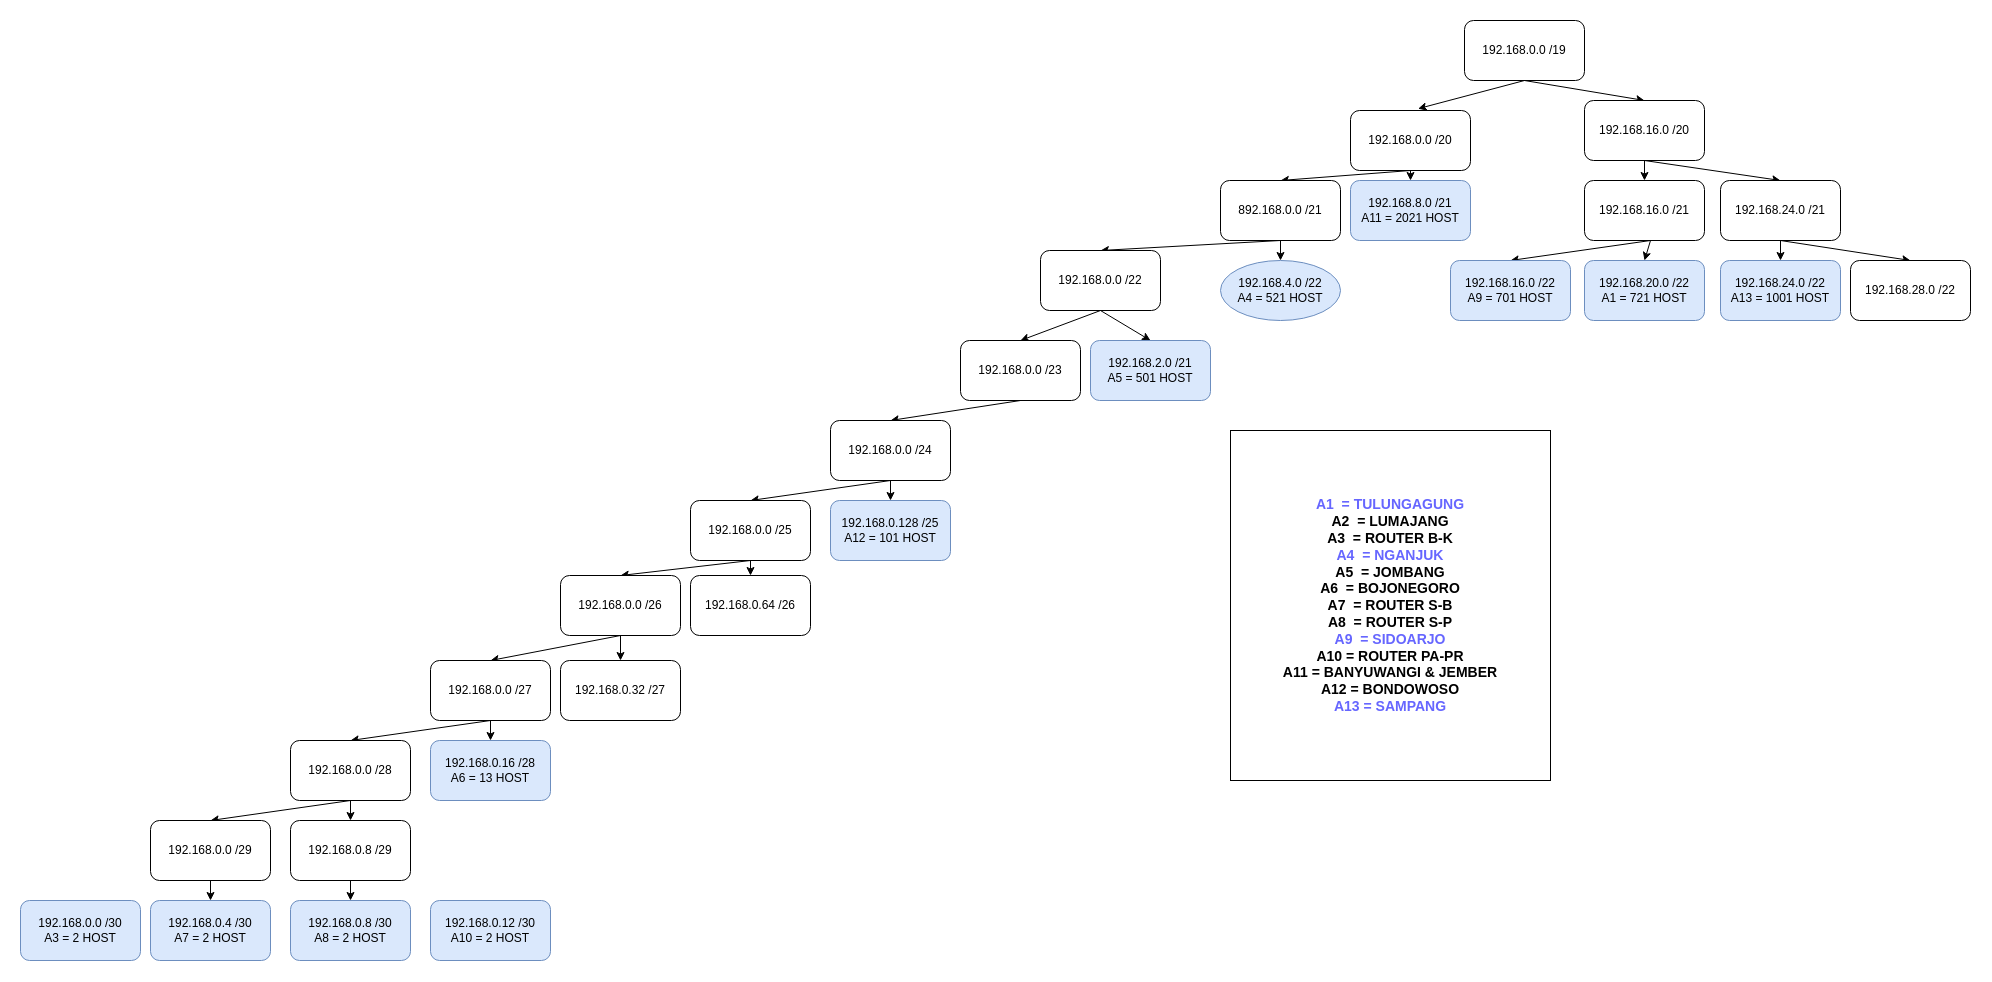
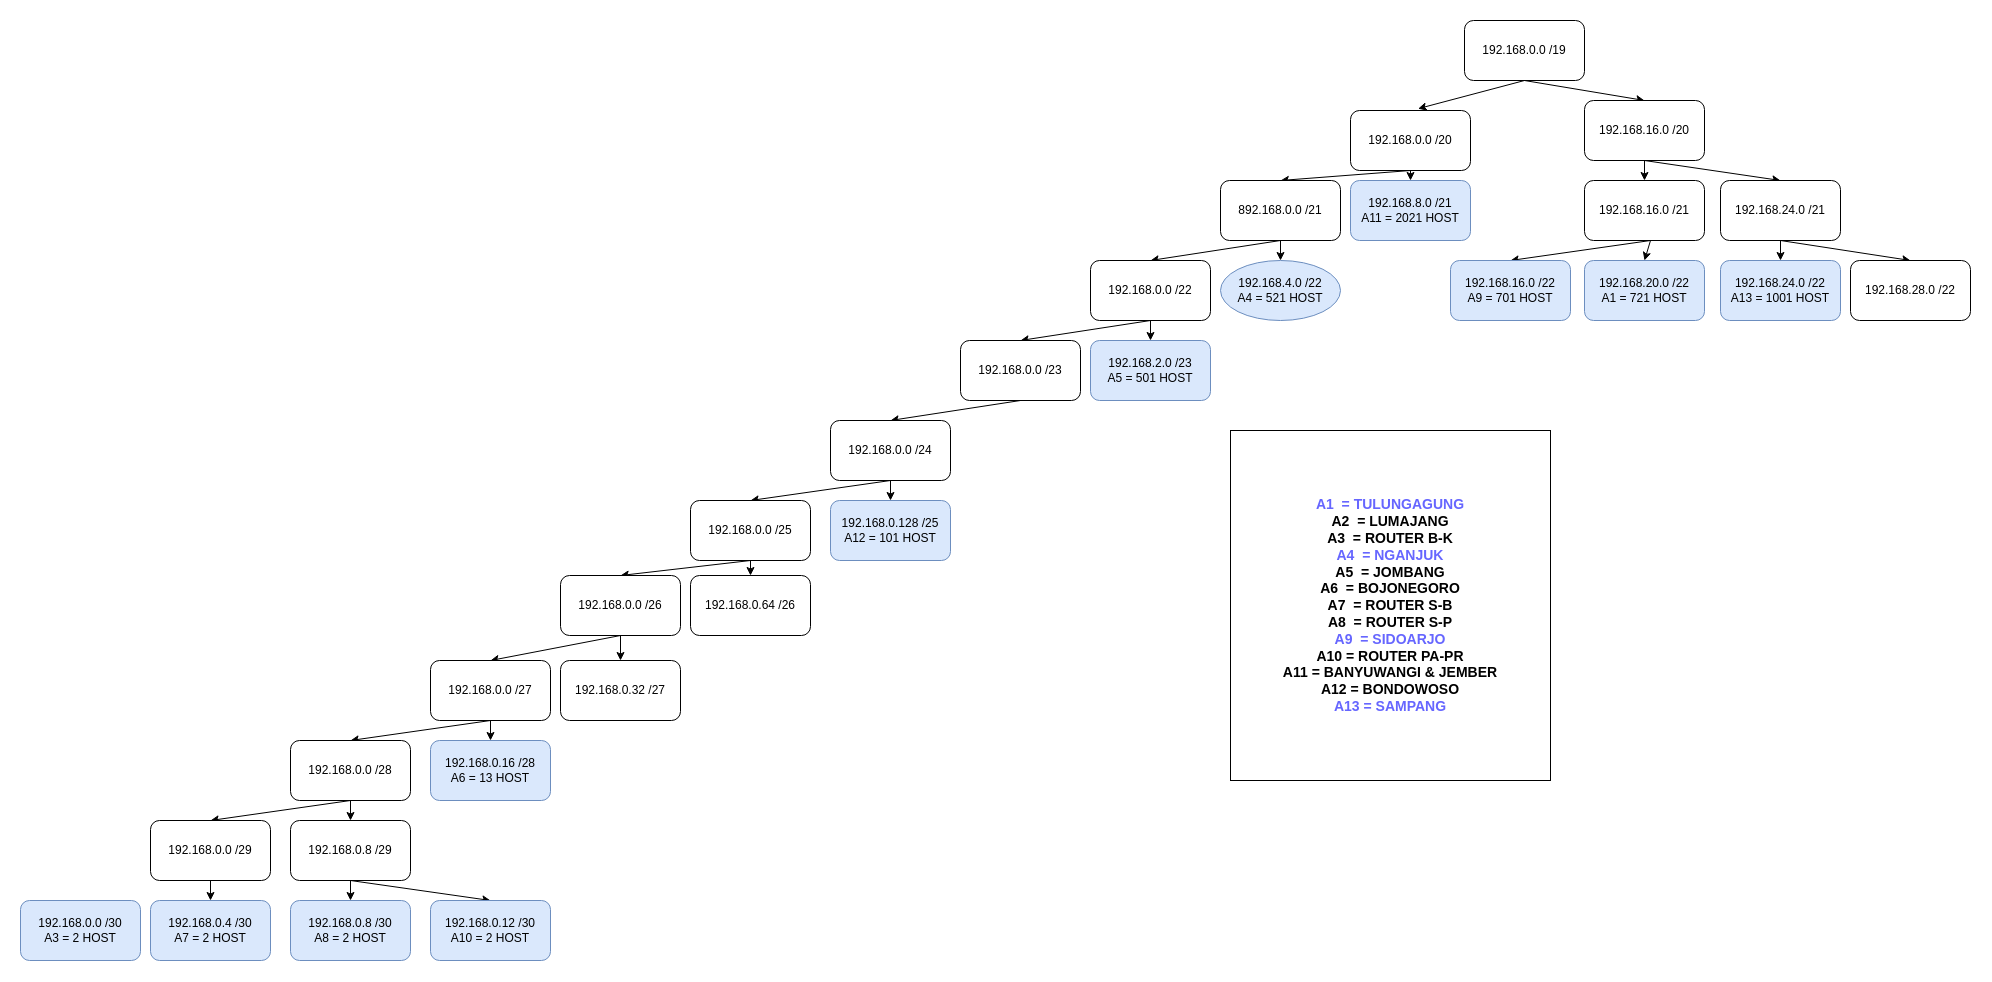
  <mxCell id="0" />
  <mxCell id="1" parent="0" />
  <mxCell id="2" style="rounded=0;orthogonalLoop=1;jettySize=auto;html=1;exitX=0.5;exitY=1;exitDx=0;exitDy=0;entryX=0.563;entryY=-0.03;entryDx=0;entryDy=0;entryPerimeter=0;" parent="1" source="4" target="7" edge="1"><mxGeometry relative="1" as="geometry" /></mxCell>
  <mxCell id="3" style="edgeStyle=none;rounded=0;orthogonalLoop=1;jettySize=auto;html=1;exitX=0.5;exitY=1;exitDx=0;exitDy=0;entryX=0.5;entryY=0;entryDx=0;entryDy=0;strokeColor=#000000;" parent="1" source="4" target="10" edge="1"><mxGeometry relative="1" as="geometry" /></mxCell>
  <mxCell id="4" value="192.168.0.0 /19" style="rounded=1;whiteSpace=wrap;html=1;" parent="1" vertex="1"><mxGeometry x="1464" width="120" height="60" as="geometry" y="20" /></mxCell>
  <mxCell id="5" style="edgeStyle=none;rounded=0;orthogonalLoop=1;jettySize=auto;html=1;exitX=0.5;exitY=1;exitDx=0;exitDy=0;entryX=0.5;entryY=0;entryDx=0;entryDy=0;strokeColor=#000000;" parent="1" source="7" edge="1"><mxGeometry relative="1" as="geometry"><mxPoint x="1410" y="180" as="targetPoint" /></mxGeometry></mxCell>
  <mxCell id="6" style="edgeStyle=none;rounded=0;orthogonalLoop=1;jettySize=auto;html=1;exitX=0.5;exitY=1;exitDx=0;exitDy=0;entryX=0.5;entryY=0;entryDx=0;entryDy=0;strokeColor=#000000;" parent="1" source="7" target="13" edge="1"><mxGeometry relative="1" as="geometry" /></mxCell>
  <mxCell id="7" value="192.168.0.0 /20" style="rounded=1;whiteSpace=wrap;html=1;" parent="1" vertex="1"><mxGeometry x="1350" y="110" width="120" height="60" as="geometry" /></mxCell>
  <mxCell id="8" style="edgeStyle=none;rounded=0;orthogonalLoop=1;jettySize=auto;html=1;exitX=0.5;exitY=1;exitDx=0;exitDy=0;entryX=0.45;entryY=0;entryDx=0;entryDy=0;entryPerimeter=0;strokeColor=#000000;" parent="1" source="10" edge="1"><mxGeometry relative="1" as="geometry"><mxPoint x="1644" y="180" as="targetPoint" /></mxGeometry></mxCell>
  <mxCell id="9" style="edgeStyle=none;rounded=0;orthogonalLoop=1;jettySize=auto;html=1;exitX=0.5;exitY=1;exitDx=0;exitDy=0;entryX=0.5;entryY=0;entryDx=0;entryDy=0;strokeColor=#000000;" parent="1" source="10" target="18" edge="1"><mxGeometry relative="1" as="geometry" /></mxCell>
  <mxCell id="10" value="192.168.16.0 /20" style="rounded=1;whiteSpace=wrap;html=1;" parent="1" vertex="1"><mxGeometry x="1584" y="100" width="120" height="60" as="geometry" /></mxCell>
  <mxCell id="11" style="edgeStyle=none;rounded=0;orthogonalLoop=1;jettySize=auto;html=1;exitX=0.5;exitY=1;exitDx=0;exitDy=0;entryX=0.5;entryY=0;entryDx=0;entryDy=0;strokeColor=#000000;" parent="1" source="13" target="19" edge="1"><mxGeometry relative="1" as="geometry" /></mxCell>
  <mxCell id="12" style="edgeStyle=none;rounded=0;orthogonalLoop=1;jettySize=auto;html=1;exitX=0.5;exitY=1;exitDx=0;exitDy=0;entryX=0.5;entryY=0;entryDx=0;entryDy=0;strokeColor=#000000;" parent="1" source="13" target="22" edge="1"><mxGeometry relative="1" as="geometry" /></mxCell>
  <mxCell id="13" value="892.168.0.0 /21" style="rounded=1;whiteSpace=wrap;html=1;" parent="1" vertex="1"><mxGeometry x="1220" y="180" width="120" height="60" as="geometry" /></mxCell>
  <mxCell id="14" style="edgeStyle=none;rounded=0;orthogonalLoop=1;jettySize=auto;html=1;entryX=0.5;entryY=0;entryDx=0;entryDy=0;strokeColor=#000000;" parent="1" target="54" edge="1"><mxGeometry relative="1" as="geometry"><mxPoint x="1650" y="240" as="sourcePoint" /></mxGeometry></mxCell>
  <mxCell id="15" style="edgeStyle=none;rounded=0;orthogonalLoop=1;jettySize=auto;html=1;exitX=0.5;exitY=1;exitDx=0;exitDy=0;entryX=0.5;entryY=0;entryDx=0;entryDy=0;strokeColor=#000000;" parent="1" target="55" edge="1"><mxGeometry relative="1" as="geometry"><mxPoint x="1650" y="240" as="sourcePoint" /></mxGeometry></mxCell>
  <mxCell id="16" style="edgeStyle=none;rounded=0;orthogonalLoop=1;jettySize=auto;html=1;exitX=0.5;exitY=1;exitDx=0;exitDy=0;strokeColor=#000000;" parent="1" source="18" target="56" edge="1"><mxGeometry relative="1" as="geometry" /></mxCell>
  <mxCell id="17" style="edgeStyle=none;rounded=0;orthogonalLoop=1;jettySize=auto;html=1;exitX=0.5;exitY=1;exitDx=0;exitDy=0;entryX=0.5;entryY=0;entryDx=0;entryDy=0;strokeColor=#000000;" parent="1" source="18" target="57" edge="1"><mxGeometry relative="1" as="geometry" /></mxCell>
  <mxCell id="18" value="192.168.24.0 /21" style="rounded=1;whiteSpace=wrap;html=1;" parent="1" vertex="1"><mxGeometry x="1720" y="180" width="120" height="60" as="geometry" /></mxCell>
  <mxCell id="19" value="192.168.4.0 /22&lt;br&gt;A4&amp;nbsp;= 521 HOST" style="ellipse;whiteSpace=wrap;html=1;fillColor=#dae8fc;strokeColor=#6c8ebf;" parent="1" vertex="1"><mxGeometry x="1220" y="260" width="120" height="60" as="geometry" /></mxCell>
  <mxCell id="20" style="edgeStyle=none;rounded=0;orthogonalLoop=1;jettySize=auto;html=1;exitX=0.5;exitY=1;exitDx=0;exitDy=0;entryX=0.5;entryY=0;entryDx=0;entryDy=0;strokeColor=#000000;" parent="1" source="22" target="23" edge="1"><mxGeometry relative="1" as="geometry" /></mxCell>
  <mxCell id="21" style="edgeStyle=none;rounded=0;orthogonalLoop=1;jettySize=auto;html=1;exitX=0.5;exitY=1;exitDx=0;exitDy=0;entryX=0.5;entryY=0;entryDx=0;entryDy=0;strokeColor=#000000;" parent="1" source="22" target="25" edge="1"><mxGeometry relative="1" as="geometry" /></mxCell>
- <mxCell id="22" value="192.168.0.0 /22" style="rounded=1;whiteSpace=wrap;html=1;" parent="1" vertex="1"><mxGeometry x="1040" y="250" width="120" height="60" as="geometry" /></mxCell>
- <mxCell id="23" value="192.168.2.0 /21&lt;br&gt;A5&amp;nbsp;= 501 HOST" style="rounded=1;whiteSpace=wrap;html=1;fillColor=#dae8fc;strokeColor=#6c8ebf;" parent="1" vertex="1"><mxGeometry x="1090" y="340" width="120" height="60" as="geometry" /></mxCell>
+ <mxCell id="22" value="192.168.0.0 /22" style="rounded=1;whiteSpace=wrap;html=1;" parent="1" vertex="1"><mxGeometry x="1090" y="260" width="120" height="60" as="geometry" /></mxCell>
+ <mxCell id="23" value="192.168.2.0 /23&lt;br&gt;A5&amp;nbsp;= 501 HOST" style="rounded=1;whiteSpace=wrap;html=1;fillColor=#dae8fc;strokeColor=#6c8ebf;" parent="1" vertex="1"><mxGeometry x="1090" y="340" width="120" height="60" as="geometry" /></mxCell>
  <mxCell id="24" style="edgeStyle=none;rounded=0;orthogonalLoop=1;jettySize=auto;html=1;exitX=0.5;exitY=1;exitDx=0;exitDy=0;entryX=0.5;entryY=0;entryDx=0;entryDy=0;strokeColor=#000000;" parent="1" source="25" target="28" edge="1"><mxGeometry relative="1" as="geometry" /></mxCell>
  <mxCell id="25" value="192.168.0.0 /23" style="rounded=1;whiteSpace=wrap;html=1;" parent="1" vertex="1"><mxGeometry x="960" y="340" width="120" height="60" as="geometry" /></mxCell>
  <mxCell id="26" style="edgeStyle=none;rounded=0;orthogonalLoop=1;jettySize=auto;html=1;exitX=0.5;exitY=1;exitDx=0;exitDy=0;entryX=0.5;entryY=0;entryDx=0;entryDy=0;strokeColor=#000000;" parent="1" source="28" target="29" edge="1"><mxGeometry relative="1" as="geometry" /></mxCell>
  <mxCell id="27" style="edgeStyle=none;rounded=0;orthogonalLoop=1;jettySize=auto;html=1;exitX=0.5;exitY=1;exitDx=0;exitDy=0;entryX=0.5;entryY=0;entryDx=0;entryDy=0;strokeColor=#000000;" parent="1" source="28" target="32" edge="1"><mxGeometry relative="1" as="geometry" /></mxCell>
  <mxCell id="28" value="192.168.0.0 /24" style="rounded=1;whiteSpace=wrap;html=1;" parent="1" vertex="1"><mxGeometry x="830" y="420" width="120" height="60" as="geometry" /></mxCell>
  <mxCell id="29" value="192.168.0.128 /25&lt;br&gt;A12&amp;nbsp;= 101 HOST" style="rounded=1;whiteSpace=wrap;html=1;fillColor=#dae8fc;strokeColor=#6c8ebf;" parent="1" vertex="1"><mxGeometry x="830" y="500" width="120" height="60" as="geometry" /></mxCell>
  <mxCell id="30" style="edgeStyle=none;rounded=0;orthogonalLoop=1;jettySize=auto;html=1;exitX=0.5;exitY=1;exitDx=0;exitDy=0;entryX=0.5;entryY=0;entryDx=0;entryDy=0;strokeColor=#000000;" parent="1" source="32" target="33" edge="1"><mxGeometry relative="1" as="geometry" /></mxCell>
  <mxCell id="31" style="edgeStyle=none;rounded=0;orthogonalLoop=1;jettySize=auto;html=1;exitX=0.5;exitY=1;exitDx=0;exitDy=0;entryX=0.5;entryY=0;entryDx=0;entryDy=0;strokeColor=#000000;" parent="1" source="32" target="36" edge="1"><mxGeometry relative="1" as="geometry" /></mxCell>
  <mxCell id="32" value="192.168.0.0 /25" style="rounded=1;whiteSpace=wrap;html=1;" parent="1" vertex="1"><mxGeometry x="690" y="500" width="120" height="60" as="geometry" /></mxCell>
  <mxCell id="33" value="192.168.0.64 /26" style="rounded=1;whiteSpace=wrap;html=1;" parent="1" vertex="1"><mxGeometry x="690" y="575" width="120" height="60" as="geometry" /></mxCell>
  <mxCell id="34" style="edgeStyle=none;rounded=0;orthogonalLoop=1;jettySize=auto;html=1;exitX=0.5;exitY=1;exitDx=0;exitDy=0;strokeColor=#000000;" parent="1" source="36" target="37" edge="1"><mxGeometry relative="1" as="geometry" /></mxCell>
  <mxCell id="35" style="edgeStyle=none;rounded=0;orthogonalLoop=1;jettySize=auto;html=1;exitX=0.5;exitY=1;exitDx=0;exitDy=0;entryX=0.5;entryY=0;entryDx=0;entryDy=0;strokeColor=#000000;" parent="1" source="36" target="40" edge="1"><mxGeometry relative="1" as="geometry" /></mxCell>
  <mxCell id="36" value="192.168.0.0 /26" style="rounded=1;whiteSpace=wrap;html=1;" parent="1" vertex="1"><mxGeometry x="560" y="575" width="120" height="60" as="geometry" /></mxCell>
  <mxCell id="37" value="192.168.0.32 /27" style="rounded=1;whiteSpace=wrap;html=1;" parent="1" vertex="1"><mxGeometry x="560" y="660" width="120" height="60" as="geometry" /></mxCell>
  <mxCell id="38" style="edgeStyle=none;rounded=0;orthogonalLoop=1;jettySize=auto;html=1;exitX=0.5;exitY=1;exitDx=0;exitDy=0;entryX=0.5;entryY=0;entryDx=0;entryDy=0;strokeColor=#000000;" parent="1" source="40" target="41" edge="1"><mxGeometry relative="1" as="geometry" /></mxCell>
  <mxCell id="39" style="edgeStyle=none;rounded=0;orthogonalLoop=1;jettySize=auto;html=1;exitX=0.5;exitY=1;exitDx=0;exitDy=0;entryX=0.5;entryY=0;entryDx=0;entryDy=0;strokeColor=#000000;" parent="1" source="40" target="44" edge="1"><mxGeometry relative="1" as="geometry" /></mxCell>
  <mxCell id="40" value="192.168.0.0 /27" style="rounded=1;whiteSpace=wrap;html=1;" parent="1" vertex="1"><mxGeometry x="430" y="660" width="120" height="60" as="geometry" /></mxCell>
  <mxCell id="41" value="192.168.0.16 /28&lt;br&gt;A6&amp;nbsp;= 13 HOST" style="rounded=1;whiteSpace=wrap;html=1;fillColor=#dae8fc;strokeColor=#6c8ebf;" parent="1" vertex="1"><mxGeometry x="430" y="740" width="120" height="60" as="geometry" /></mxCell>
  <mxCell id="42" style="edgeStyle=none;rounded=0;orthogonalLoop=1;jettySize=auto;html=1;exitX=0.5;exitY=1;exitDx=0;exitDy=0;entryX=0.5;entryY=0;entryDx=0;entryDy=0;strokeColor=#000000;" parent="1" source="44" target="47" edge="1"><mxGeometry relative="1" as="geometry" /></mxCell>
  <mxCell id="43" style="edgeStyle=none;rounded=0;orthogonalLoop=1;jettySize=auto;html=1;exitX=0.5;exitY=1;exitDx=0;exitDy=0;entryX=0.5;entryY=0;entryDx=0;entryDy=0;strokeColor=#000000;" parent="1" source="44" target="49" edge="1"><mxGeometry relative="1" as="geometry" /></mxCell>
  <mxCell id="44" value="192.168.0.0 /28" style="rounded=1;whiteSpace=wrap;html=1;" parent="1" vertex="1"><mxGeometry x="290" y="740" width="120" height="60" as="geometry" /></mxCell>
  <mxCell id="45" style="edgeStyle=none;rounded=0;orthogonalLoop=1;jettySize=auto;html=1;exitX=0.5;exitY=1;exitDx=0;exitDy=0;entryX=0.5;entryY=0;entryDx=0;entryDy=0;strokeColor=#000000;" parent="1" source="47" target="52" edge="1"><mxGeometry relative="1" as="geometry" /></mxCell>
+ <mxCell id="46" style="edgeStyle=none;rounded=0;orthogonalLoop=1;jettySize=auto;html=1;exitX=0.5;exitY=1;exitDx=0;exitDy=0;entryX=0.5;entryY=0;entryDx=0;entryDy=0;strokeColor=#000000;" parent="1" source="47" target="53" edge="1"><mxGeometry relative="1" as="geometry" /></mxCell>
  <mxCell id="47" value="192.168.0.8 /29" style="rounded=1;whiteSpace=wrap;html=1;" parent="1" vertex="1"><mxGeometry x="290" y="820" width="120" height="60" as="geometry" /></mxCell>
  <mxCell id="48" style="edgeStyle=none;rounded=0;orthogonalLoop=1;jettySize=auto;html=1;exitX=0.5;exitY=1;exitDx=0;exitDy=0;entryX=0.5;entryY=0;entryDx=0;entryDy=0;strokeColor=#000000;" parent="1" source="49" target="50" edge="1"><mxGeometry relative="1" as="geometry" /></mxCell>
  <mxCell id="49" value="192.168.0.0 /29" style="rounded=1;whiteSpace=wrap;html=1;" parent="1" vertex="1"><mxGeometry x="150" y="820" width="120" height="60" as="geometry" /></mxCell>
  <mxCell id="50" value="192.168.0.4 /30&lt;br&gt;A7&amp;nbsp;= 2 HOST" style="rounded=1;whiteSpace=wrap;html=1;fillColor=#dae8fc;strokeColor=#6c8ebf;" parent="1" vertex="1"><mxGeometry x="150" y="900" width="120" height="60" as="geometry" /></mxCell>
  <mxCell id="51" value="192.168.0.0 /30&lt;br&gt;A3 = 2 HOST" style="rounded=1;whiteSpace=wrap;html=1;fillColor=#dae8fc;strokeColor=#6c8ebf;" parent="1" vertex="1"><mxGeometry x="20" y="900" width="120" height="60" as="geometry" /></mxCell>
  <mxCell id="52" value="192.168.0.8 /30&lt;br&gt;A8&amp;nbsp;= 2 HOST" style="rounded=1;whiteSpace=wrap;html=1;fillColor=#dae8fc;strokeColor=#6c8ebf;" parent="1" vertex="1"><mxGeometry x="290" y="900" width="120" height="60" as="geometry" /></mxCell>
  <mxCell id="53" value="192.168.0.12 /30&lt;br&gt;A10&amp;nbsp;= 2 HOST" style="rounded=1;whiteSpace=wrap;html=1;fillColor=#dae8fc;strokeColor=#6c8ebf;" parent="1" vertex="1"><mxGeometry x="430" y="900" width="120" height="60" as="geometry" /></mxCell>
  <mxCell id="54" value="192.168.16.0 /22&lt;br&gt;A9&amp;nbsp;= 701 HOST" style="rounded=1;whiteSpace=wrap;html=1;fillColor=#dae8fc;strokeColor=#6c8ebf;" parent="1" vertex="1"><mxGeometry x="1450" y="260" width="120" height="60" as="geometry" /></mxCell>
  <mxCell id="55" value="192.168.20.0 /22&lt;br&gt;A1&amp;nbsp;= 721 HOST" style="rounded=1;whiteSpace=wrap;html=1;fillColor=#dae8fc;strokeColor=#6c8ebf;" parent="1" vertex="1"><mxGeometry x="1584" y="260" width="120" height="60" as="geometry" /></mxCell>
  <mxCell id="56" value="192.168.24.0 /22&lt;br&gt;A13&amp;nbsp;= 1001 HOST" style="rounded=1;whiteSpace=wrap;html=1;fillColor=#dae8fc;strokeColor=#6c8ebf;" parent="1" vertex="1"><mxGeometry x="1720" y="260" width="120" height="60" as="geometry" /></mxCell>
  <mxCell id="57" value="192.168.28.0 /22" style="rounded=1;whiteSpace=wrap;html=1;" parent="1" vertex="1"><mxGeometry x="1850" y="260" width="120" height="60" as="geometry" /></mxCell>
  <mxCell id="58" value="192.168.8.0 /21&lt;br&gt;A11&amp;nbsp;= 2021 HOST" style="rounded=1;whiteSpace=wrap;html=1;fillColor=#dae8fc;strokeColor=#6c8ebf;" parent="1" vertex="1"><mxGeometry x="1350" y="180" width="120" height="60" as="geometry" /></mxCell>
  <mxCell id="59" value="192.168.16.0 /21" style="rounded=1;whiteSpace=wrap;html=1;" parent="1" vertex="1"><mxGeometry x="1584" y="180" width="120" height="60" as="geometry" /></mxCell>
  <mxCell id="60" value="&lt;font style=&quot;font-size: 14px&quot;&gt;&lt;b&gt;&lt;font color=&quot;#6666ff&quot;&gt;A1&amp;nbsp; = TULUNGAGUNG&lt;/font&gt;&lt;br&gt;A2&amp;nbsp; = LUMAJANG&lt;br&gt;A3&amp;nbsp; = ROUTER B-K&lt;br&gt;&lt;font color=&quot;#6666ff&quot;&gt;A4&amp;nbsp; = NGANJUK&lt;/font&gt;&lt;br&gt;A5&amp;nbsp; = JOMBANG&lt;br&gt;A6&amp;nbsp; = BOJONEGORO&lt;br&gt;A7&amp;nbsp; = ROUTER S-B&lt;br&gt;A8&amp;nbsp; = ROUTER S-P&lt;br&gt;&lt;font color=&quot;#6666ff&quot;&gt;A9&amp;nbsp; = SIDOARJO&lt;/font&gt;&lt;br&gt;A10 = ROUTER PA-PR&lt;br&gt;A11 = BANYUWANGI &amp;amp; JEMBER&lt;br&gt;A12 = BONDOWOSO&lt;br&gt;&lt;font color=&quot;#6666ff&quot;&gt;A13 = SAMPANG&lt;/font&gt;&lt;/b&gt;&lt;/font&gt;" style="rounded=0;whiteSpace=wrap;html=1;rotation=0;" parent="1" vertex="1"><mxGeometry x="1230" y="430" width="320" height="350" as="geometry" /></mxCell>
